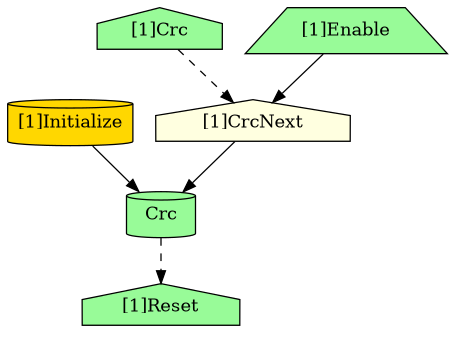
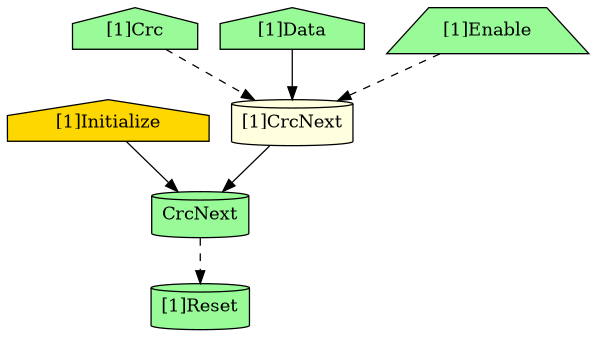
  strict digraph {
    node [complexity=1 fillcolor=palegreen shape=house style=filled]
    edge [style=solid]
-   "[1]Initialize" [fillcolor=gold importance=0.691151769501 rank=0.691151769501 shape=cylinder]
-   Crc [complexity=0 importance=0.307044878638 rank=0.0 shape=cylinder]
-   "[1]Reset" [importance=0.998196648139 rank=0.998196648139]
+   "[1]Initialize" [fillcolor=gold importance=0.691151769501 rank=0.691151769501]
+   Crc [complexity=0 importance=0.307044878638 rank=0.0 shape=cylinder label=CrcNext]
+   "[1]Reset" [importance=0.998196648139 rank=0.998196648139 shape=cylinder]
    "[1]Crc" [complexity=202 importance=51.7892848346 rank=0.256382598191]
-   "[1]CrcNext" [complexity=2 fillcolor=lightyellow importance=0.612883808999 rank=0.3064419045]
+   "[1]CrcNext" [complexity=2 fillcolor=lightyellow importance=0.612883808999 rank=0.3064419045 shape=cylinder]
+   "[1]Data" [complexity=194 importance=34.3985553162 rank=0.177312140805]
    "[1]Enable" [complexity=194 importance=17.2378086642 rank=0.0888546838361 shape=trapezium]
    "[1]Initialize" -> Crc
    Crc -> "[1]Reset" [style=dashed]
    "[1]Crc" -> "[1]CrcNext" [style=dashed]
    "[1]CrcNext" -> Crc
-   "[1]Enable" -> "[1]CrcNext"
+   "[1]Data" -> "[1]CrcNext"
+   "[1]Enable" -> "[1]CrcNext" [style=dashed]
  }
